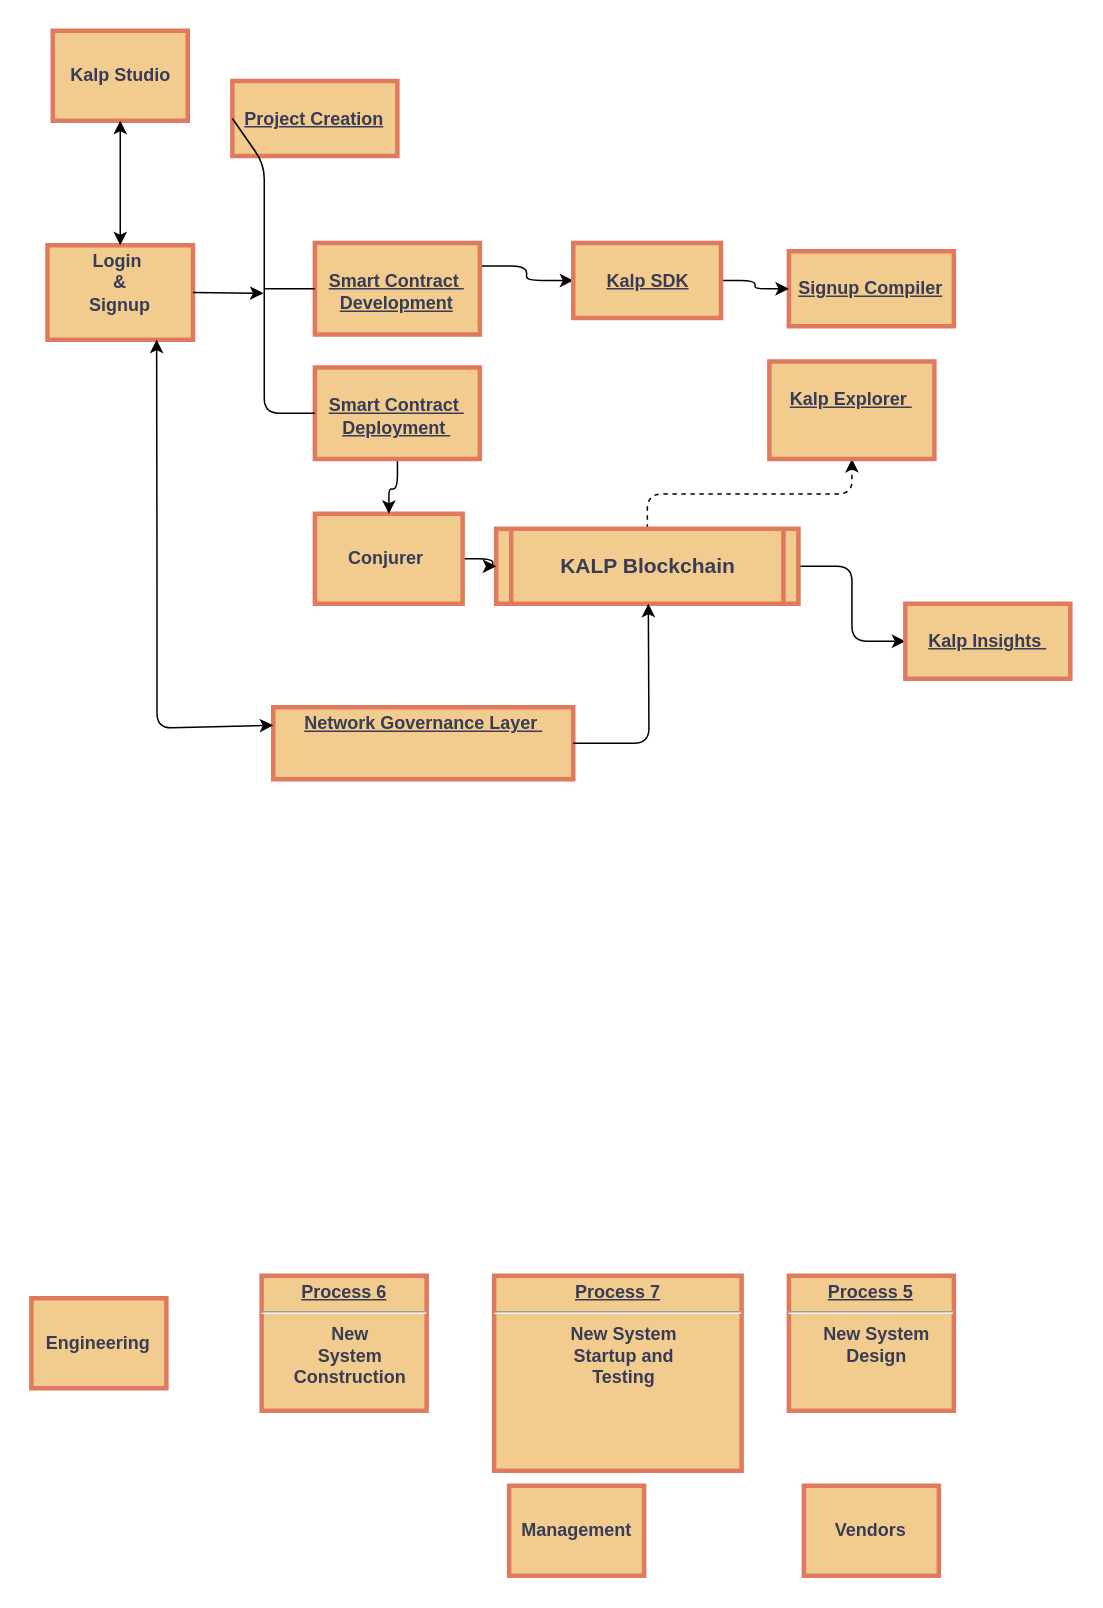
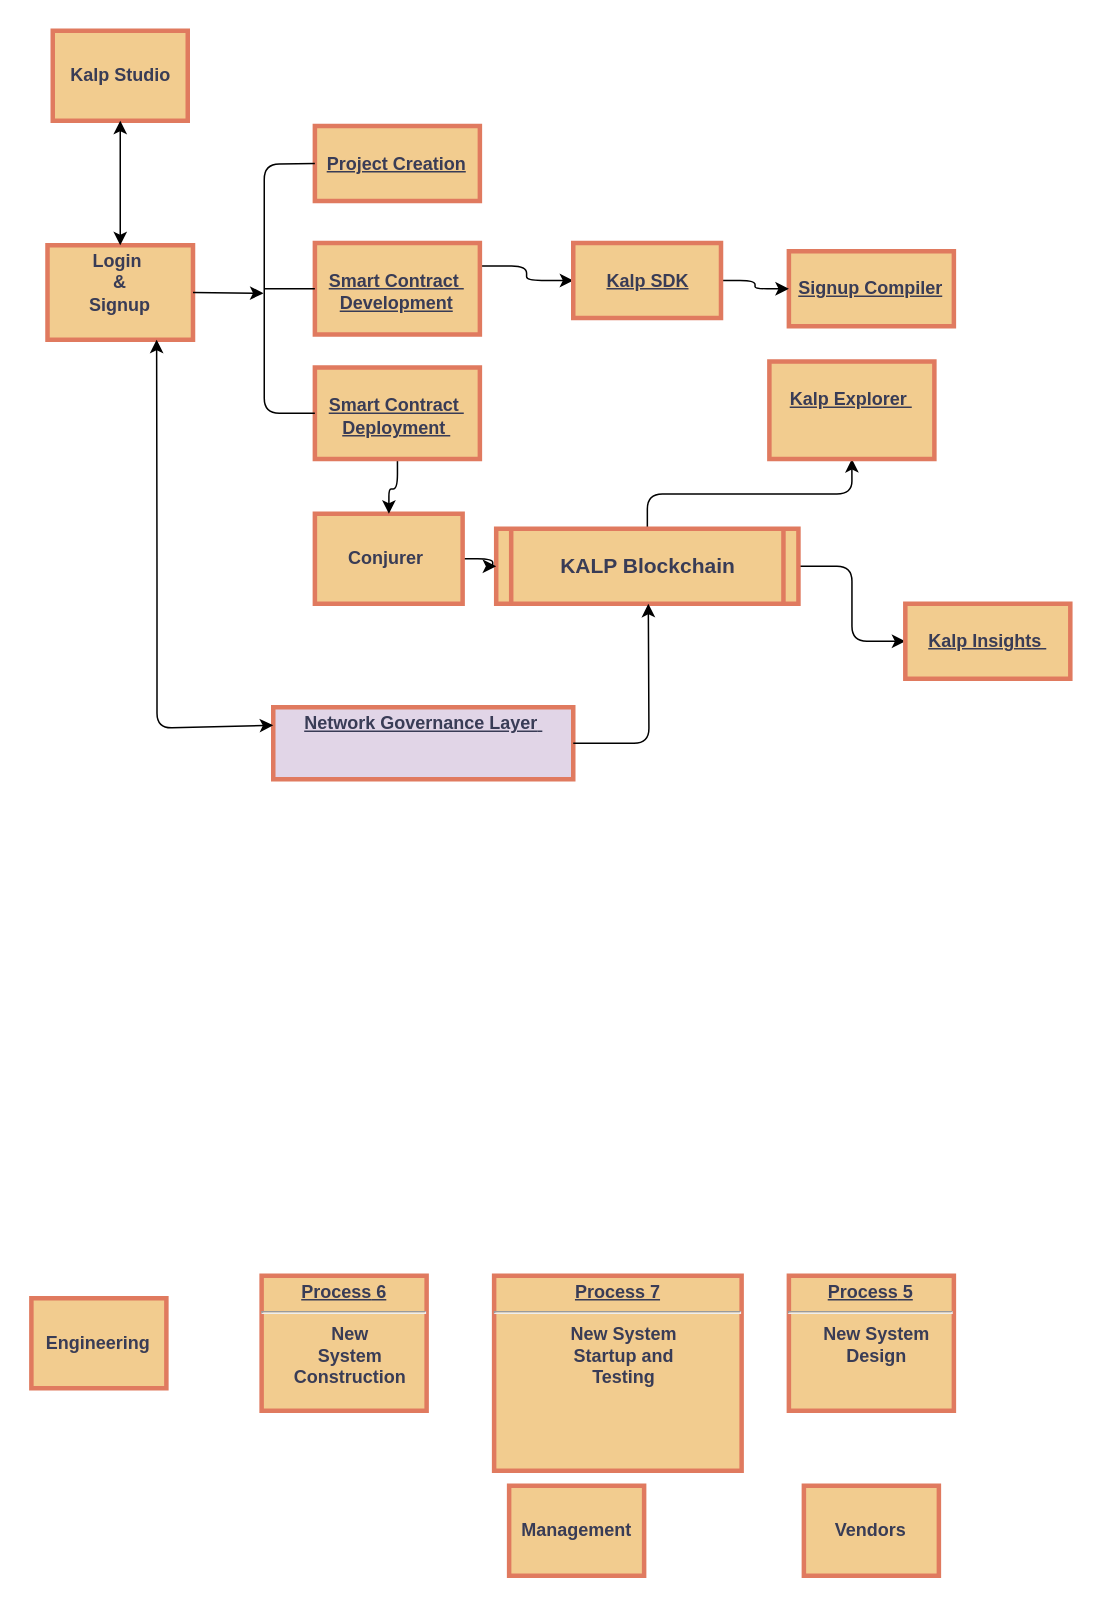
  <mxCell id="0" />
  <mxCell id="1" parent="0" />
  <mxCell id="2" value="&lt;p style=&quot;margin: 4px 0px 0px;&quot;&gt;&lt;/p&gt;&lt;div style=&quot;&quot;&gt;&lt;span style=&quot;background-color: initial;&quot;&gt;&lt;font style=&quot;font-size: 12px;&quot;&gt;Login&amp;nbsp;&lt;/font&gt;&lt;/span&gt;&lt;/div&gt;&lt;div style=&quot;&quot;&gt;&lt;span style=&quot;background-color: initial;&quot;&gt;&lt;font style=&quot;font-size: 12px;&quot;&gt;&amp;amp;&lt;br&gt;&lt;/font&gt;&lt;/span&gt;&lt;/div&gt;&lt;div style=&quot;&quot;&gt;&lt;span style=&quot;background-color: initial;&quot;&gt;&lt;font style=&quot;font-size: 12px;&quot;&gt;Signup&lt;/font&gt;&lt;/span&gt;&lt;/div&gt;&lt;p&gt;&lt;/p&gt;" style="verticalAlign=middle;align=center;overflow=fill;fontSize=12;fontFamily=Helvetica;html=1;rounded=0;fontStyle=1;strokeWidth=3;arcSize=0;labelBackgroundColor=none;fillColor=#F2CC8F;strokeColor=#E07A5F;fontColor=#393C56;" parent="1" vertex="1"><mxGeometry x="31" y="163" width="97" height="63" as="geometry" /></mxCell>
  <mxCell id="3" value="Kalp Studio" style="whiteSpace=wrap;align=center;verticalAlign=middle;fontStyle=1;strokeWidth=3;labelBackgroundColor=none;fillColor=#F2CC8F;strokeColor=#E07A5F;fontColor=#393C56;rounded=0;" parent="1" vertex="1"><mxGeometry x="34.5" y="20" width="90" height="60" as="geometry" /></mxCell>
- <mxCell id="4" style="edgeStyle=orthogonalEdgeStyle;orthogonalLoop=1;jettySize=auto;html=1;entryX=0.5;entryY=1;entryDx=0;entryDy=0;dashed=1;" edge="1" parent="1" source="6" target="8"><mxGeometry relative="1" as="geometry" /></mxCell>
+ <mxCell id="4" style="edgeStyle=orthogonalEdgeStyle;orthogonalLoop=1;jettySize=auto;html=1;entryX=0.5;entryY=1;entryDx=0;entryDy=0;" edge="1" parent="1" source="6" target="8"><mxGeometry relative="1" as="geometry" /></mxCell>
  <mxCell id="5" value="" style="edgeStyle=orthogonalEdgeStyle;orthogonalLoop=1;jettySize=auto;html=1;" edge="1" parent="1" source="6" target="20"><mxGeometry relative="1" as="geometry" /></mxCell>
  <mxCell id="6" value="KALP Blockchain" style="shape=process;whiteSpace=wrap;align=center;verticalAlign=middle;size=0.048;fontStyle=1;strokeWidth=3;fontSize=14;labelBackgroundColor=none;fillColor=#F2CC8F;strokeColor=#E07A5F;fontColor=#393C56;rounded=0;" parent="1" vertex="1"><mxGeometry x="330.13" y="352" width="201.5" height="50" as="geometry" /></mxCell>
- <mxCell id="7" value="&lt;p style=&quot;margin: 4px 0px 0px; text-decoration: underline;&quot;&gt;&lt;strong&gt;Network Governance Layer&lt;/strong&gt;&lt;span style=&quot;text-align: left; background-color: initial;&quot;&gt;&amp;nbsp;&lt;/span&gt;&lt;/p&gt;&lt;p&gt;&lt;/p&gt;" style="verticalAlign=middle;align=center;overflow=fill;fontSize=12;fontFamily=Helvetica;html=1;rounded=0;fontStyle=1;strokeWidth=3;labelBackgroundColor=none;fillColor=#F2CC8F;strokeColor=#E07A5F;fontColor=#393C56;" parent="1" vertex="1"><mxGeometry x="181.5" y="471" width="200" height="48" as="geometry" /></mxCell>
+ <mxCell id="7" value="&lt;p style=&quot;margin: 4px 0px 0px; text-decoration: underline;&quot;&gt;&lt;strong&gt;Network Governance Layer&lt;/strong&gt;&lt;span style=&quot;text-align: left; background-color: initial;&quot;&gt;&amp;nbsp;&lt;/span&gt;&lt;/p&gt;&lt;p&gt;&lt;/p&gt;" style="verticalAlign=middle;align=center;overflow=fill;fontSize=12;fontFamily=Helvetica;html=1;rounded=0;fontStyle=1;strokeWidth=3;labelBackgroundColor=none;fillColor=#e1d5e7;strokeColor=#E07A5F;fontColor=#393C56;" parent="1" vertex="1"><mxGeometry x="181.5" y="471" width="200" height="48" as="geometry" /></mxCell>
  <mxCell id="8" value="&lt;p style=&quot;margin: 0px; margin-top: 4px; text-align: center; text-decoration: underline;&quot;&gt;&lt;br&gt;Kalp Explorer&amp;nbsp;&lt;/p&gt;" style="verticalAlign=middle;align=center;overflow=fill;fontSize=12;fontFamily=Helvetica;html=1;rounded=0;fontStyle=1;strokeWidth=3;labelBackgroundColor=none;fillColor=#F2CC8F;strokeColor=#E07A5F;fontColor=#393C56;" parent="1" vertex="1"><mxGeometry x="512.25" y="240.5" width="110" height="65" as="geometry" /></mxCell>
  <mxCell id="9" value="&lt;p style=&quot;margin: 0px; margin-top: 4px; text-align: center; text-decoration: underline;&quot;&gt;&lt;strong&gt;&lt;strong&gt;Process&lt;/strong&gt; 5&lt;br /&gt;&lt;/strong&gt;&lt;/p&gt;&lt;hr /&gt;&lt;p style=&quot;margin: 0px; margin-left: 8px;&quot;&gt;New System&lt;/p&gt;&lt;p style=&quot;margin: 0px; margin-left: 8px;&quot;&gt;Design&lt;/p&gt;" style="verticalAlign=middle;align=center;overflow=fill;fontSize=12;fontFamily=Helvetica;html=1;rounded=0;fontStyle=1;strokeWidth=3;labelBackgroundColor=none;fillColor=#F2CC8F;strokeColor=#E07A5F;fontColor=#393C56;" parent="1" vertex="1"><mxGeometry x="525.25" y="850" width="110" height="90" as="geometry" /></mxCell>
  <mxCell id="10" value="&lt;p style=&quot;margin: 0px; margin-top: 4px; text-align: center; text-decoration: underline;&quot;&gt;&lt;strong&gt;&lt;strong&gt;Process&lt;/strong&gt; 6&lt;br /&gt;&lt;/strong&gt;&lt;/p&gt;&lt;hr /&gt;&lt;p style=&quot;margin: 0px; margin-left: 8px;&quot;&gt;New&lt;/p&gt;&lt;p style=&quot;margin: 0px; margin-left: 8px;&quot;&gt;System&lt;/p&gt;&lt;p style=&quot;margin: 0px; margin-left: 8px;&quot;&gt;Construction&lt;/p&gt;" style="verticalAlign=middle;align=center;overflow=fill;fontSize=12;fontFamily=Helvetica;html=1;rounded=0;fontStyle=1;strokeWidth=3;labelBackgroundColor=none;fillColor=#F2CC8F;strokeColor=#E07A5F;fontColor=#393C56;" parent="1" vertex="1"><mxGeometry x="173.75" y="850" width="110" height="90" as="geometry" /></mxCell>
  <mxCell id="11" value="" style="edgeStyle=orthogonalEdgeStyle;orthogonalLoop=1;jettySize=auto;html=1;" edge="1" parent="1" source="12" target="6"><mxGeometry relative="1" as="geometry" /></mxCell>
  <mxCell id="12" value="Conjurer " style="whiteSpace=wrap;align=center;verticalAlign=middle;fontStyle=1;strokeWidth=3;labelBackgroundColor=none;fillColor=#F2CC8F;strokeColor=#E07A5F;fontColor=#393C56;rounded=0;" parent="1" vertex="1"><mxGeometry x="209.25" y="342" width="98.5" height="60" as="geometry" /></mxCell>
  <mxCell id="13" value="Management" style="whiteSpace=wrap;align=center;verticalAlign=middle;fontStyle=1;strokeWidth=3;labelBackgroundColor=none;fillColor=#F2CC8F;strokeColor=#E07A5F;fontColor=#393C56;rounded=0;" parent="1" vertex="1"><mxGeometry x="338.75" y="990" width="90" height="60" as="geometry" /></mxCell>
  <mxCell id="14" value="Engineering" style="whiteSpace=wrap;align=center;verticalAlign=middle;fontStyle=1;strokeWidth=3;labelBackgroundColor=none;fillColor=#F2CC8F;strokeColor=#E07A5F;fontColor=#393C56;rounded=0;" parent="1" vertex="1"><mxGeometry x="20.25" y="865" width="90" height="60" as="geometry" /></mxCell>
  <mxCell id="15" value="Vendors" style="whiteSpace=wrap;align=center;verticalAlign=middle;fontStyle=1;strokeWidth=3;labelBackgroundColor=none;fillColor=#F2CC8F;strokeColor=#E07A5F;fontColor=#393C56;rounded=0;" parent="1" vertex="1"><mxGeometry x="535.25" y="990" width="90" height="60" as="geometry" /></mxCell>
  <mxCell id="16" value="&lt;p style=&quot;margin: 0px; margin-top: 4px; text-align: center; text-decoration: underline;&quot;&gt;&lt;strong&gt;&lt;strong&gt;Process&lt;/strong&gt; 7&lt;br /&gt;&lt;/strong&gt;&lt;/p&gt;&lt;hr /&gt;&lt;p style=&quot;margin: 0px; margin-left: 8px;&quot;&gt;New System&lt;/p&gt;&lt;p style=&quot;margin: 0px; margin-left: 8px;&quot;&gt;Startup and&lt;/p&gt;&lt;p style=&quot;margin: 0px; margin-left: 8px;&quot;&gt;Testing&lt;/p&gt;" style="verticalAlign=middle;align=center;overflow=fill;fontSize=12;fontFamily=Helvetica;html=1;rounded=0;fontStyle=1;strokeWidth=3;labelBackgroundColor=none;fillColor=#F2CC8F;strokeColor=#E07A5F;fontColor=#393C56;" parent="1" vertex="1"><mxGeometry x="328.75" y="850" width="165" height="130" as="geometry" /></mxCell>
  <mxCell id="17" value="" style="edgeStyle=orthogonalEdgeStyle;rounded=0;orthogonalLoop=1;jettySize=auto;html=1;labelBackgroundColor=none;fontColor=default;strokeColor=#E07A5F;" edge="1" parent="1"><mxGeometry relative="1" as="geometry"><mxPoint x="176" y="491" as="targetPoint" /></mxGeometry></mxCell>
  <mxCell id="18" value="" style="endArrow=classic;startArrow=classic;html=1;entryX=0.5;entryY=1;entryDx=0;entryDy=0;" edge="1" parent="1" source="2" target="3"><mxGeometry width="50" height="50" relative="1" as="geometry"><mxPoint x="375" y="250" as="sourcePoint" /><mxPoint x="425" y="200" as="targetPoint" /></mxGeometry></mxCell>
  <mxCell id="19" value="" style="endArrow=classic;startArrow=classic;html=1;exitX=0;exitY=0.25;exitDx=0;exitDy=0;entryX=0.75;entryY=1;entryDx=0;entryDy=0;" edge="1" parent="1" source="7" target="2"><mxGeometry width="50" height="50" relative="1" as="geometry"><mxPoint x="375" y="250" as="sourcePoint" /><mxPoint x="125" y="300" as="targetPoint" /><Array as="points"><mxPoint x="104" y="485" /><mxPoint x="104" y="450" /><mxPoint x="104" y="381" /></Array></mxGeometry></mxCell>
  <mxCell id="20" value="&lt;p style=&quot;margin: 0px; margin-top: 4px; text-align: center; text-decoration: underline;&quot;&gt;&lt;br&gt;Kalp Insights&amp;nbsp;&lt;/p&gt;" style="verticalAlign=middle;align=center;overflow=fill;fontSize=12;fontFamily=Helvetica;html=1;rounded=0;fontStyle=1;strokeWidth=3;labelBackgroundColor=none;fillColor=#F2CC8F;strokeColor=#E07A5F;fontColor=#393C56;" vertex="1" parent="1"><mxGeometry x="602.88" y="402" width="110" height="50" as="geometry" /></mxCell>
  <mxCell id="21" value="&lt;p style=&quot;margin: 0px; margin-top: 4px; text-align: center; text-decoration: underline;&quot;&gt;&lt;br&gt;Signup Compiler&lt;/p&gt;&lt;p style=&quot;margin: 0px; margin-top: 4px; text-align: center; text-decoration: underline;&quot;&gt;&lt;br&gt;&lt;/p&gt;" style="verticalAlign=middle;align=center;overflow=fill;fontSize=12;fontFamily=Helvetica;html=1;rounded=0;fontStyle=1;strokeWidth=3;labelBackgroundColor=none;fillColor=#F2CC8F;strokeColor=#E07A5F;fontColor=#393C56;" vertex="1" parent="1"><mxGeometry x="525.25" y="167" width="110" height="50" as="geometry" /></mxCell>
- <mxCell id="22" value="&lt;p style=&quot;margin: 0px; margin-top: 4px; text-align: center; text-decoration: underline;&quot;&gt;&lt;br&gt;Project Creation&lt;/p&gt;" style="verticalAlign=middle;align=center;overflow=fill;fontSize=12;fontFamily=Helvetica;html=1;rounded=0;fontStyle=1;strokeWidth=3;labelBackgroundColor=none;fillColor=#F2CC8F;strokeColor=#E07A5F;fontColor=#393C56;" vertex="1" parent="1"><mxGeometry x="154.25" y="53.5" width="110" height="50" as="geometry" /></mxCell>
+ <mxCell id="22" value="&lt;p style=&quot;margin: 0px; margin-top: 4px; text-align: center; text-decoration: underline;&quot;&gt;&lt;br&gt;Project Creation&lt;/p&gt;" style="verticalAlign=middle;align=center;overflow=fill;fontSize=12;fontFamily=Helvetica;html=1;rounded=0;fontStyle=1;strokeWidth=3;labelBackgroundColor=none;fillColor=#F2CC8F;strokeColor=#E07A5F;fontColor=#393C56;" vertex="1" parent="1"><mxGeometry x="209.25" y="83.5" width="110" height="50" as="geometry" /></mxCell>
  <mxCell id="23" style="edgeStyle=orthogonalEdgeStyle;orthogonalLoop=1;jettySize=auto;html=1;exitX=1;exitY=0.25;exitDx=0;exitDy=0;entryX=0;entryY=0.5;entryDx=0;entryDy=0;" edge="1" parent="1" source="24" target="32"><mxGeometry relative="1" as="geometry" /></mxCell>
  <mxCell id="24" value="&lt;p style=&quot;margin: 0px; margin-top: 4px; text-align: center; text-decoration: underline;&quot;&gt;&lt;br&gt;Smart Contract&amp;nbsp;&lt;br style=&quot;border-color: var(--border-color);&quot;&gt;Development&lt;br&gt;&lt;/p&gt;" style="verticalAlign=middle;align=center;overflow=fill;fontSize=12;fontFamily=Helvetica;html=1;rounded=0;fontStyle=1;strokeWidth=3;labelBackgroundColor=none;fillColor=#F2CC8F;strokeColor=#E07A5F;fontColor=#393C56;" vertex="1" parent="1"><mxGeometry x="209.25" y="161.5" width="110" height="61" as="geometry" /></mxCell>
  <mxCell id="25" value="" style="edgeStyle=orthogonalEdgeStyle;orthogonalLoop=1;jettySize=auto;html=1;" edge="1" parent="1" source="26" target="12"><mxGeometry relative="1" as="geometry" /></mxCell>
  <mxCell id="26" value="&lt;p style=&quot;margin: 0px; margin-top: 4px; text-align: center; text-decoration: underline;&quot;&gt;&lt;br&gt;Smart Contract&amp;nbsp;&lt;br style=&quot;border-color: var(--border-color);&quot;&gt;Deployment&amp;nbsp;&lt;br&gt;&lt;/p&gt;" style="verticalAlign=middle;align=center;overflow=fill;fontSize=12;fontFamily=Helvetica;html=1;rounded=0;fontStyle=1;strokeWidth=3;labelBackgroundColor=none;fillColor=#F2CC8F;strokeColor=#E07A5F;fontColor=#393C56;" vertex="1" parent="1"><mxGeometry x="209.25" y="244.5" width="110" height="61" as="geometry" /></mxCell>
  <mxCell id="27" value="" style="endArrow=none;html=1;entryX=0;entryY=0.5;entryDx=0;entryDy=0;exitX=0;exitY=0.5;exitDx=0;exitDy=0;" edge="1" parent="1" source="26" target="22"><mxGeometry width="50" height="50" relative="1" as="geometry"><mxPoint x="132" y="211.5" as="sourcePoint" /><mxPoint x="182" y="161.5" as="targetPoint" /><Array as="points"><mxPoint x="175.5" y="275" /><mxPoint x="175.5" y="200" /><mxPoint x="175.5" y="150" /><mxPoint x="175.5" y="109" /></Array></mxGeometry></mxCell>
  <mxCell id="28" value="" style="endArrow=none;html=1;entryX=0;entryY=0.5;entryDx=0;entryDy=0;" edge="1" parent="1" target="24"><mxGeometry width="50" height="50" relative="1" as="geometry"><mxPoint x="175.5" y="192" as="sourcePoint" /><mxPoint x="325.5" y="200" as="targetPoint" /></mxGeometry></mxCell>
  <mxCell id="29" value="" style="endArrow=classic;html=1;exitX=1;exitY=0.5;exitDx=0;exitDy=0;" edge="1" parent="1" source="2"><mxGeometry width="50" height="50" relative="1" as="geometry"><mxPoint x="125" y="250" as="sourcePoint" /><mxPoint x="175" y="195" as="targetPoint" /></mxGeometry></mxCell>
  <mxCell id="30" style="edgeStyle=orthogonalEdgeStyle;orthogonalLoop=1;jettySize=auto;html=1;exitX=1;exitY=0.5;exitDx=0;exitDy=0;entryX=0.471;entryY=0.96;entryDx=0;entryDy=0;entryPerimeter=0;" edge="1" parent="1" source="7"><mxGeometry relative="1" as="geometry"><mxPoint x="388" y="525" as="sourcePoint" /><mxPoint x="431.536" y="402" as="targetPoint" /></mxGeometry></mxCell>
  <mxCell id="31" value="" style="edgeStyle=orthogonalEdgeStyle;orthogonalLoop=1;jettySize=auto;html=1;" edge="1" parent="1" source="32" target="21"><mxGeometry relative="1" as="geometry" /></mxCell>
  <mxCell id="32" value="&lt;p style=&quot;margin: 0px; margin-top: 4px; text-align: center; text-decoration: underline;&quot;&gt;&lt;br&gt;Kalp SDK&lt;/p&gt;&lt;p style=&quot;margin: 0px; margin-top: 4px; text-align: center; text-decoration: underline;&quot;&gt;&lt;br&gt;&lt;/p&gt;" style="verticalAlign=middle;align=center;overflow=fill;fontSize=12;fontFamily=Helvetica;html=1;rounded=0;fontStyle=1;strokeWidth=3;labelBackgroundColor=none;fillColor=#F2CC8F;strokeColor=#E07A5F;fontColor=#393C56;" vertex="1" parent="1"><mxGeometry x="381.5" y="161.5" width="98.5" height="50" as="geometry" /></mxCell>
